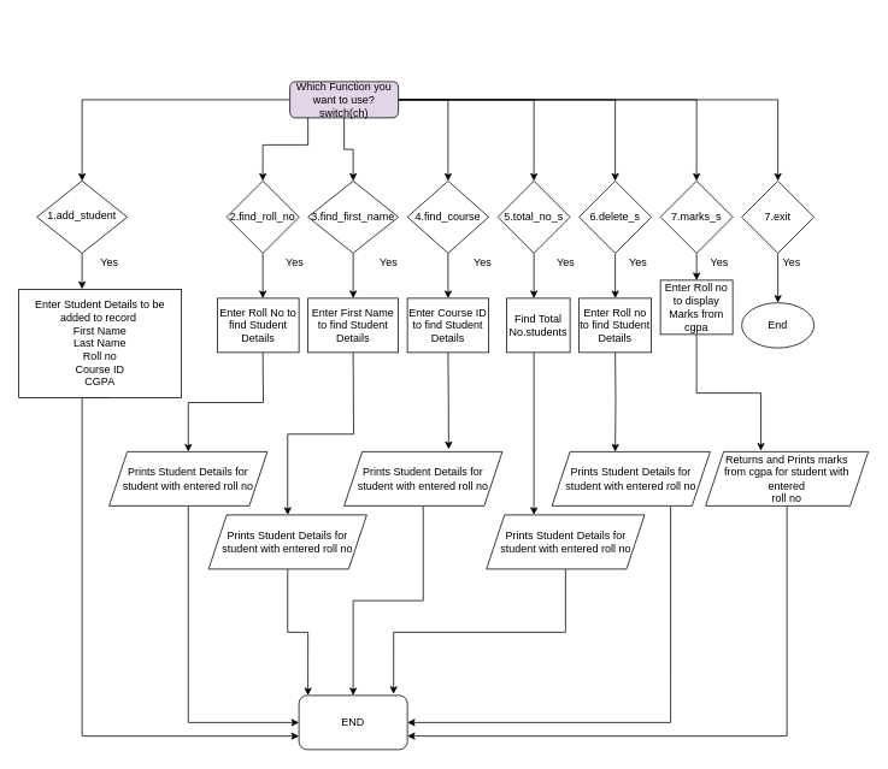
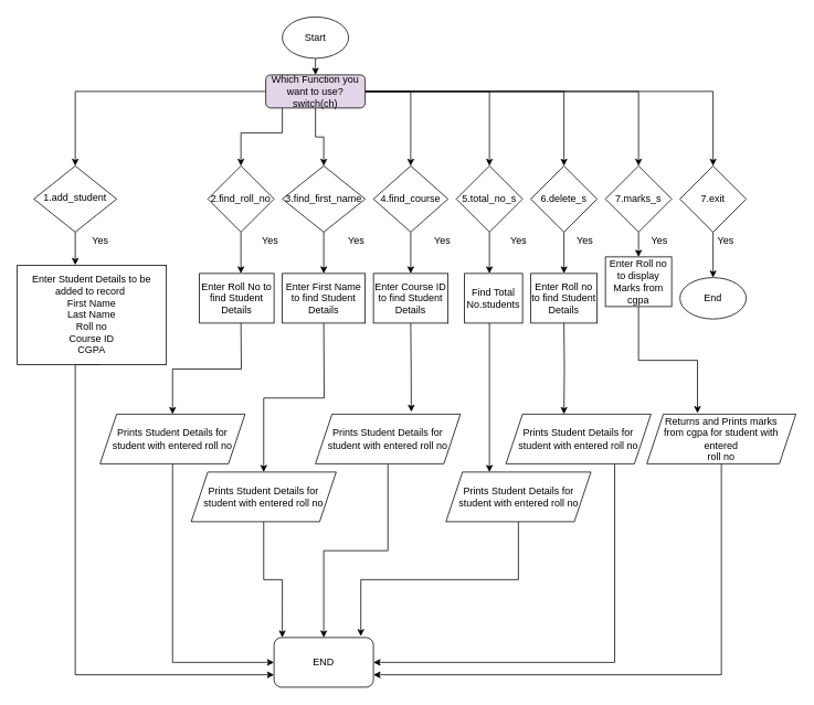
  <mxCell id="0" />
  <mxCell id="1" parent="0" />
  <mxCell id="2" style="edgeStyle=orthogonalEdgeStyle;rounded=0;orthogonalLoop=1;jettySize=auto;html=1;exitX=0;exitY=0.5;exitDx=0;exitDy=0;entryX=0.5;entryY=0;entryDx=0;entryDy=0;" parent="1" source="10" target="12" edge="1"><mxGeometry relative="1" as="geometry" /></mxCell>
  <mxCell id="3" style="edgeStyle=orthogonalEdgeStyle;rounded=0;orthogonalLoop=1;jettySize=auto;html=1;entryX=0.5;entryY=0;entryDx=0;entryDy=0;" parent="1" source="10" target="15" edge="1"><mxGeometry relative="1" as="geometry"><Array as="points"><mxPoint x="340" y="160" /><mxPoint x="290" y="160" /></Array></mxGeometry></mxCell>
  <mxCell id="4" style="edgeStyle=orthogonalEdgeStyle;rounded=0;orthogonalLoop=1;jettySize=auto;html=1;exitX=1;exitY=0.5;exitDx=0;exitDy=0;entryX=0.5;entryY=0;entryDx=0;entryDy=0;" parent="1" source="10" target="18" edge="1"><mxGeometry relative="1" as="geometry" /></mxCell>
  <mxCell id="5" style="edgeStyle=orthogonalEdgeStyle;rounded=0;orthogonalLoop=1;jettySize=auto;html=1;entryX=0.5;entryY=0;entryDx=0;entryDy=0;" parent="1" source="10" target="22" edge="1"><mxGeometry relative="1" as="geometry" /></mxCell>
  <mxCell id="6" style="edgeStyle=orthogonalEdgeStyle;rounded=0;orthogonalLoop=1;jettySize=auto;html=1;exitX=1;exitY=0.5;exitDx=0;exitDy=0;entryX=0.5;entryY=0;entryDx=0;entryDy=0;" parent="1" source="10" target="24" edge="1"><mxGeometry relative="1" as="geometry" /></mxCell>
  <mxCell id="7" style="edgeStyle=orthogonalEdgeStyle;rounded=0;orthogonalLoop=1;jettySize=auto;html=1;exitX=0.5;exitY=1;exitDx=0;exitDy=0;" parent="1" source="10" target="20" edge="1"><mxGeometry relative="1" as="geometry" /></mxCell>
  <mxCell id="8" style="edgeStyle=orthogonalEdgeStyle;rounded=0;orthogonalLoop=1;jettySize=auto;html=1;exitX=1;exitY=0.5;exitDx=0;exitDy=0;" parent="1" source="10" edge="1"><mxGeometry relative="1" as="geometry"><mxPoint x="770" y="200" as="targetPoint" /><Array as="points"><mxPoint x="770" y="110" /></Array></mxGeometry></mxCell>
  <mxCell id="9" style="edgeStyle=orthogonalEdgeStyle;rounded=0;orthogonalLoop=1;jettySize=auto;html=1;exitX=1;exitY=0.5;exitDx=0;exitDy=0;entryX=0.5;entryY=0;entryDx=0;entryDy=0;" edge="1" parent="1" source="10" target="38"><mxGeometry relative="1" as="geometry" /></mxCell>
  <mxCell id="10" value="Which Function you want to use?&lt;br&gt;switch(ch)" style="rounded=1;whiteSpace=wrap;html=1;fontSize=12;glass=0;strokeWidth=1;shadow=0;fillColor=#e1d5e7;" parent="1" vertex="1"><mxGeometry x="320" y="90" width="120" height="40" as="geometry" /></mxCell>
  <mxCell id="11" style="edgeStyle=orthogonalEdgeStyle;rounded=0;orthogonalLoop=1;jettySize=auto;html=1;exitX=0.5;exitY=1;exitDx=0;exitDy=0;entryX=0.35;entryY=-0.002;entryDx=0;entryDy=0;entryPerimeter=0;" parent="1" source="12" edge="1"><mxGeometry relative="1" as="geometry"><mxPoint x="90" y="319.76" as="targetPoint" /></mxGeometry></mxCell>
  <mxCell id="12" value="1.add_student" style="rhombus;whiteSpace=wrap;html=1;shadow=0;fontFamily=Helvetica;fontSize=12;align=center;strokeWidth=1;spacing=6;spacingTop=-4;" parent="1" vertex="1"><mxGeometry x="40" y="200" width="100" height="80" as="geometry" /></mxCell>
  <mxCell id="13" value="Yes&lt;br&gt;" style="text;html=1;align=center;verticalAlign=middle;resizable=0;points=[];autosize=1;strokeColor=none;fillColor=none;" parent="1" vertex="1"><mxGeometry x="105" y="280" width="30" height="20" as="geometry" /></mxCell>
  <mxCell id="14" value="" style="edgeStyle=orthogonalEdgeStyle;rounded=0;orthogonalLoop=1;jettySize=auto;html=1;" parent="1" source="15" edge="1"><mxGeometry relative="1" as="geometry"><mxPoint x="290" y="330" as="targetPoint" /></mxGeometry></mxCell>
  <mxCell id="15" value="2.find_roll_no" style="rhombus;whiteSpace=wrap;html=1;" parent="1" vertex="1"><mxGeometry x="250" y="200" width="80" height="80" as="geometry" /></mxCell>
  <mxCell id="16" value="Yes&lt;br&gt;" style="text;html=1;align=center;verticalAlign=middle;resizable=0;points=[];autosize=1;strokeColor=none;fillColor=none;" parent="1" vertex="1"><mxGeometry x="310" y="280" width="30" height="20" as="geometry" /></mxCell>
  <mxCell id="17" style="edgeStyle=orthogonalEdgeStyle;rounded=0;orthogonalLoop=1;jettySize=auto;html=1;exitX=0.5;exitY=1;exitDx=0;exitDy=0;entryX=0.5;entryY=0;entryDx=0;entryDy=0;" parent="1" source="18" edge="1"><mxGeometry relative="1" as="geometry"><mxPoint x="495" y="330" as="targetPoint" /></mxGeometry></mxCell>
  <mxCell id="18" value="4.find_course" style="rhombus;whiteSpace=wrap;html=1;" parent="1" vertex="1"><mxGeometry x="450" y="200" width="90" height="80" as="geometry" /></mxCell>
  <mxCell id="19" style="edgeStyle=orthogonalEdgeStyle;rounded=0;orthogonalLoop=1;jettySize=auto;html=1;exitX=0.5;exitY=1;exitDx=0;exitDy=0;entryX=0.5;entryY=0;entryDx=0;entryDy=0;" parent="1" source="20" edge="1"><mxGeometry relative="1" as="geometry"><mxPoint x="390" y="330" as="targetPoint" /></mxGeometry></mxCell>
  <mxCell id="20" value="3.find_first_name" style="rhombus;whiteSpace=wrap;html=1;" parent="1" vertex="1"><mxGeometry x="340" y="200" width="100" height="80" as="geometry" /></mxCell>
  <mxCell id="21" style="edgeStyle=orthogonalEdgeStyle;rounded=0;orthogonalLoop=1;jettySize=auto;html=1;exitX=0.5;exitY=1;exitDx=0;exitDy=0;entryX=0.5;entryY=0;entryDx=0;entryDy=0;" parent="1" source="22" edge="1"><mxGeometry relative="1" as="geometry"><mxPoint x="590" y="330" as="targetPoint" /></mxGeometry></mxCell>
  <mxCell id="22" value="5.total_no_s" style="rhombus;whiteSpace=wrap;html=1;" parent="1" vertex="1"><mxGeometry x="550" y="200" width="80" height="80" as="geometry" /></mxCell>
  <mxCell id="23" style="edgeStyle=orthogonalEdgeStyle;rounded=0;orthogonalLoop=1;jettySize=auto;html=1;exitX=0.5;exitY=1;exitDx=0;exitDy=0;entryX=0.5;entryY=0;entryDx=0;entryDy=0;" parent="1" source="24" edge="1"><mxGeometry relative="1" as="geometry"><mxPoint x="680" y="330" as="targetPoint" /></mxGeometry></mxCell>
  <mxCell id="24" value="6.delete_s" style="rhombus;whiteSpace=wrap;html=1;" parent="1" vertex="1"><mxGeometry x="640" y="200" width="80" height="80" as="geometry" /></mxCell>
  <mxCell id="25" value="Yes" style="text;html=1;align=center;verticalAlign=middle;resizable=0;points=[];autosize=1;strokeColor=none;fillColor=none;" parent="1" vertex="1"><mxGeometry x="414" y="280" width="30" height="20" as="geometry" /></mxCell>
  <mxCell id="26" value="Yes" style="text;html=1;align=center;verticalAlign=middle;resizable=0;points=[];autosize=1;strokeColor=none;fillColor=none;" parent="1" vertex="1"><mxGeometry x="517.5" y="280" width="30" height="20" as="geometry" /></mxCell>
  <mxCell id="27" value="Yes" style="text;html=1;align=center;verticalAlign=middle;resizable=0;points=[];autosize=1;strokeColor=none;fillColor=none;" parent="1" vertex="1"><mxGeometry x="610" y="280" width="30" height="20" as="geometry" /></mxCell>
  <mxCell id="28" value="Yes" style="text;html=1;align=center;verticalAlign=middle;resizable=0;points=[];autosize=1;strokeColor=none;fillColor=none;" parent="1" vertex="1"><mxGeometry x="690" y="280" width="30" height="20" as="geometry" /></mxCell>
  <mxCell id="29" style="edgeStyle=orthogonalEdgeStyle;rounded=0;orthogonalLoop=1;jettySize=auto;html=1;exitX=0.5;exitY=1;exitDx=0;exitDy=0;entryX=0;entryY=0.75;entryDx=0;entryDy=0;" parent="1" target="50" edge="1"><mxGeometry relative="1" as="geometry"><mxPoint x="120" y="440" as="sourcePoint" /><Array as="points"><mxPoint x="90" y="440" /><mxPoint x="90" y="815" /></Array></mxGeometry></mxCell>
  <mxCell id="30" style="edgeStyle=orthogonalEdgeStyle;rounded=0;orthogonalLoop=1;jettySize=auto;html=1;exitX=0.5;exitY=1;exitDx=0;exitDy=0;" parent="1" target="41" edge="1"><mxGeometry relative="1" as="geometry"><mxPoint x="290" y="390" as="sourcePoint" /></mxGeometry></mxCell>
  <mxCell id="31" style="edgeStyle=orthogonalEdgeStyle;rounded=0;orthogonalLoop=1;jettySize=auto;html=1;exitX=0.5;exitY=1;exitDx=0;exitDy=0;entryX=0.5;entryY=0;entryDx=0;entryDy=0;" parent="1" target="43" edge="1"><mxGeometry relative="1" as="geometry"><mxPoint x="390" y="390" as="sourcePoint" /></mxGeometry></mxCell>
  <mxCell id="32" style="edgeStyle=orthogonalEdgeStyle;rounded=0;orthogonalLoop=1;jettySize=auto;html=1;exitX=0.5;exitY=1;exitDx=0;exitDy=0;entryX=0.661;entryY=-0.047;entryDx=0;entryDy=0;entryPerimeter=0;" parent="1" target="47" edge="1"><mxGeometry relative="1" as="geometry"><mxPoint x="495" y="390" as="sourcePoint" /></mxGeometry></mxCell>
  <mxCell id="33" style="edgeStyle=orthogonalEdgeStyle;rounded=0;orthogonalLoop=1;jettySize=auto;html=1;exitX=0.5;exitY=1;exitDx=0;exitDy=0;" parent="1" edge="1"><mxGeometry relative="1" as="geometry"><mxPoint x="590" y="570" as="targetPoint" /><mxPoint x="590" y="390" as="sourcePoint" /></mxGeometry></mxCell>
  <mxCell id="34" style="edgeStyle=orthogonalEdgeStyle;rounded=0;orthogonalLoop=1;jettySize=auto;html=1;exitX=0.5;exitY=1;exitDx=0;exitDy=0;entryX=0.4;entryY=0;entryDx=0;entryDy=0;entryPerimeter=0;" parent="1" target="49" edge="1"><mxGeometry relative="1" as="geometry"><mxPoint x="680" y="390" as="sourcePoint" /></mxGeometry></mxCell>
+ <mxCell id="35" style="edgeStyle=orthogonalEdgeStyle;rounded=0;orthogonalLoop=1;jettySize=auto;html=1;exitX=0.5;exitY=1;exitDx=0;exitDy=0;entryX=0.5;entryY=0;entryDx=0;entryDy=0;" parent="1" source="36" target="10" edge="1"><mxGeometry relative="1" as="geometry" /></mxCell>
+ <mxCell id="36" value="Start" style="ellipse;whiteSpace=wrap;html=1;" parent="1" vertex="1"><mxGeometry x="340" y="20" width="80" height="50" as="geometry" /></mxCell>
  <mxCell id="37" value="" style="edgeStyle=orthogonalEdgeStyle;rounded=0;orthogonalLoop=1;jettySize=auto;html=1;" parent="1" source="38" target="39" edge="1"><mxGeometry relative="1" as="geometry" /></mxCell>
  <mxCell id="38" value="7.exit" style="rhombus;whiteSpace=wrap;html=1;" parent="1" vertex="1"><mxGeometry x="820" y="200" width="80" height="80" as="geometry" /></mxCell>
  <mxCell id="39" value="End" style="ellipse;whiteSpace=wrap;html=1;" parent="1" vertex="1"><mxGeometry x="820" y="335" width="80" height="50" as="geometry" /></mxCell>
  <mxCell id="40" style="edgeStyle=orthogonalEdgeStyle;rounded=0;orthogonalLoop=1;jettySize=auto;html=1;exitX=0.5;exitY=1;exitDx=0;exitDy=0;entryX=0;entryY=0.5;entryDx=0;entryDy=0;" parent="1" source="41" target="50" edge="1"><mxGeometry relative="1" as="geometry" /></mxCell>
  <mxCell id="41" value="Prints Student Details for student with entered roll no" style="shape=parallelogram;perimeter=parallelogramPerimeter;whiteSpace=wrap;html=1;fixedSize=1;" parent="1" vertex="1"><mxGeometry x="120" y="500" width="175" height="60" as="geometry" /></mxCell>
  <mxCell id="42" style="edgeStyle=orthogonalEdgeStyle;rounded=0;orthogonalLoop=1;jettySize=auto;html=1;exitX=0.5;exitY=1;exitDx=0;exitDy=0;entryX=0.083;entryY=0;entryDx=0;entryDy=0;entryPerimeter=0;" parent="1" source="43" target="50" edge="1"><mxGeometry relative="1" as="geometry"><mxPoint x="371.57" y="703.6" as="targetPoint" /></mxGeometry></mxCell>
  <mxCell id="43" value="Prints Student Details for student with entered roll no" style="shape=parallelogram;perimeter=parallelogramPerimeter;whiteSpace=wrap;html=1;fixedSize=1;" parent="1" vertex="1"><mxGeometry x="230" y="570" width="175" height="60" as="geometry" /></mxCell>
  <mxCell id="44" style="edgeStyle=orthogonalEdgeStyle;rounded=0;orthogonalLoop=1;jettySize=auto;html=1;exitX=0.5;exitY=1;exitDx=0;exitDy=0;entryX=0.873;entryY=-0.027;entryDx=0;entryDy=0;entryPerimeter=0;" parent="1" source="45" target="50" edge="1"><mxGeometry relative="1" as="geometry"><mxPoint x="453.22" y="731.6" as="targetPoint" /></mxGeometry></mxCell>
  <mxCell id="45" value="Prints Student Details for student with entered roll no" style="shape=parallelogram;perimeter=parallelogramPerimeter;whiteSpace=wrap;html=1;fixedSize=1;" parent="1" vertex="1"><mxGeometry x="537.5" y="570" width="175" height="60" as="geometry" /></mxCell>
  <mxCell id="46" style="edgeStyle=orthogonalEdgeStyle;rounded=0;orthogonalLoop=1;jettySize=auto;html=1;exitX=0.5;exitY=1;exitDx=0;exitDy=0;entryX=0.5;entryY=0;entryDx=0;entryDy=0;" parent="1" source="47" target="50" edge="1"><mxGeometry relative="1" as="geometry"><mxPoint x="432.981" y="711.592" as="targetPoint" /></mxGeometry></mxCell>
  <mxCell id="47" value="Prints Student Details for student with entered roll no" style="shape=parallelogram;perimeter=parallelogramPerimeter;whiteSpace=wrap;html=1;fixedSize=1;" parent="1" vertex="1"><mxGeometry x="380" y="500" width="175" height="60" as="geometry" /></mxCell>
  <mxCell id="48" style="edgeStyle=orthogonalEdgeStyle;rounded=0;orthogonalLoop=1;jettySize=auto;html=1;exitX=0.75;exitY=1;exitDx=0;exitDy=0;entryX=1;entryY=0.5;entryDx=0;entryDy=0;" parent="1" source="49" target="50" edge="1"><mxGeometry relative="1" as="geometry" /></mxCell>
  <mxCell id="49" value="Prints Student Details for student with entered roll no" style="shape=parallelogram;perimeter=parallelogramPerimeter;whiteSpace=wrap;html=1;fixedSize=1;" parent="1" vertex="1"><mxGeometry x="610" y="500" width="175" height="60" as="geometry" /></mxCell>
  <mxCell id="50" value="END" style="rounded=1;whiteSpace=wrap;html=1;" parent="1" vertex="1"><mxGeometry x="330" y="770" width="120" height="60" as="geometry" /></mxCell>
  <mxCell id="51" value="&lt;span&gt;Enter Student Details to be added to record&amp;nbsp;&lt;/span&gt;&lt;br&gt;&lt;span&gt;First Name&lt;/span&gt;&lt;br&gt;&lt;span&gt;Last Name&lt;/span&gt;&lt;br&gt;&lt;span&gt;Roll no&lt;/span&gt;&lt;br&gt;&lt;span&gt;Course ID&lt;/span&gt;&lt;br&gt;&lt;span&gt;CGPA&lt;/span&gt;" style="rounded=0;whiteSpace=wrap;html=1;" parent="1" vertex="1"><mxGeometry x="20" y="320" width="180" height="120" as="geometry" /></mxCell>
  <mxCell id="52" value="&lt;span&gt;Enter Roll No to find Student Details&lt;/span&gt;" style="rounded=0;whiteSpace=wrap;html=1;" parent="1" vertex="1"><mxGeometry x="240" y="330" width="90" height="60" as="geometry" /></mxCell>
  <mxCell id="53" value="&lt;span&gt;Enter First Name to find Student Details&lt;/span&gt;" style="rounded=0;whiteSpace=wrap;html=1;" parent="1" vertex="1"><mxGeometry x="340" y="330" width="100" height="60" as="geometry" /></mxCell>
  <mxCell id="54" value="&lt;span&gt;Enter Course ID to find Student Details&lt;/span&gt;" style="rounded=0;whiteSpace=wrap;html=1;" parent="1" vertex="1"><mxGeometry x="450" y="330" width="90" height="60" as="geometry" /></mxCell>
  <mxCell id="55" value="&lt;span&gt;Find Total No.students&lt;/span&gt;" style="rounded=0;whiteSpace=wrap;html=1;" parent="1" vertex="1"><mxGeometry x="560" y="330" width="70" height="60" as="geometry" /></mxCell>
  <mxCell id="56" value="&lt;span&gt;Enter Roll no to find Student Details&lt;/span&gt;" style="rounded=0;whiteSpace=wrap;html=1;" parent="1" vertex="1"><mxGeometry x="640" y="330" width="80" height="60" as="geometry" /></mxCell>
  <mxCell id="57" style="edgeStyle=orthogonalEdgeStyle;rounded=0;orthogonalLoop=1;jettySize=auto;html=1;exitX=0.5;exitY=1;exitDx=0;exitDy=0;entryX=0.5;entryY=0;entryDx=0;entryDy=0;" edge="1" parent="1" source="58" target="60"><mxGeometry relative="1" as="geometry" /></mxCell>
  <mxCell id="58" value="7.marks_s" style="rhombus;whiteSpace=wrap;html=1;" vertex="1" parent="1"><mxGeometry x="730" y="200" width="80" height="80" as="geometry" /></mxCell>
  <mxCell id="59" style="edgeStyle=orthogonalEdgeStyle;rounded=0;orthogonalLoop=1;jettySize=auto;html=1;exitX=0.5;exitY=1;exitDx=0;exitDy=0;entryX=0.34;entryY=-0.02;entryDx=0;entryDy=0;entryPerimeter=0;" edge="1" parent="1" source="60" target="64"><mxGeometry relative="1" as="geometry" /></mxCell>
  <mxCell id="60" value="Enter Roll no to display Marks from cgpa" style="rounded=0;whiteSpace=wrap;html=1;" vertex="1" parent="1"><mxGeometry x="730" y="310" width="80" height="60" as="geometry" /></mxCell>
  <mxCell id="61" value="Yes&lt;br&gt;" style="text;html=1;align=center;verticalAlign=middle;resizable=0;points=[];autosize=1;strokeColor=none;fillColor=none;" vertex="1" parent="1"><mxGeometry x="780" y="280" width="30" height="20" as="geometry" /></mxCell>
  <mxCell id="62" value="Yes" style="text;html=1;align=center;verticalAlign=middle;resizable=0;points=[];autosize=1;strokeColor=none;fillColor=none;" vertex="1" parent="1"><mxGeometry x="860" y="280" width="30" height="20" as="geometry" /></mxCell>
  <mxCell id="63" style="edgeStyle=orthogonalEdgeStyle;rounded=0;orthogonalLoop=1;jettySize=auto;html=1;exitX=0.5;exitY=1;exitDx=0;exitDy=0;entryX=1;entryY=0.75;entryDx=0;entryDy=0;" edge="1" parent="1" source="64" target="50"><mxGeometry relative="1" as="geometry" /></mxCell>
  <mxCell id="64" value="Returns and Prints marks &lt;br&gt;from cgpa for student with entered &lt;br&gt;roll no" style="shape=parallelogram;perimeter=parallelogramPerimeter;whiteSpace=wrap;html=1;fixedSize=1;" vertex="1" parent="1"><mxGeometry x="780" y="500" width="180" height="60" as="geometry" /></mxCell>
